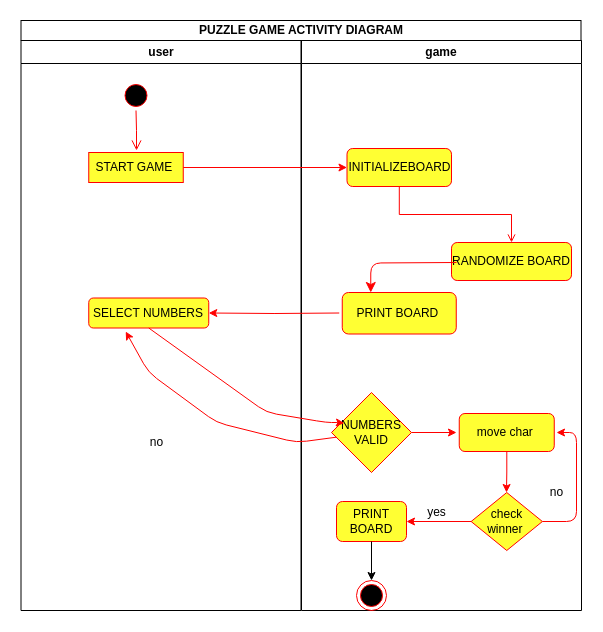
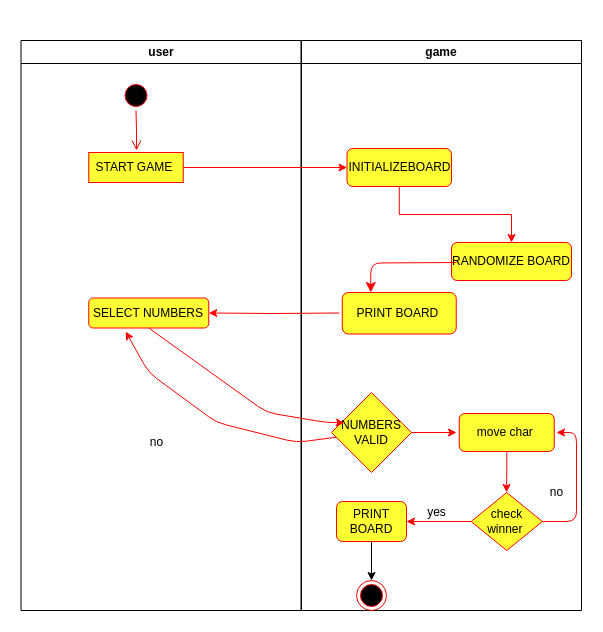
  <mxCell id="0" />
  <mxCell id="1" parent="0" />
  <mxCell id="2" value="user" style="swimlane;whiteSpace=wrap;" parent="1" vertex="1"><mxGeometry x="20.5" y="40" width="280" height="570" as="geometry" /></mxCell>
  <mxCell id="3" value="" style="ellipse;shape=startState;fillColor=#000000;strokeColor=#ff0000;" parent="2" vertex="1"><mxGeometry x="100" y="40" width="30" height="30" as="geometry" /></mxCell>
  <mxCell id="4" value="" style="edgeStyle=elbowEdgeStyle;elbow=horizontal;verticalAlign=bottom;endArrow=open;endSize=8;strokeColor=#FF0000;endFill=1;rounded=0" parent="2" source="3" edge="1"><mxGeometry x="100" y="40" as="geometry"><mxPoint x="115.5" y="110" as="targetPoint" /></mxGeometry></mxCell>
  <mxCell id="5" value="START GAME&amp;nbsp;" style="whiteSpace=wrap;html=1;strokeColor=#FF0000;fillColor=#FFFF33;rounded=0;" parent="2" vertex="1"><mxGeometry x="67.75" y="112" width="94.5" height="30" as="geometry" /></mxCell>
  <mxCell id="6" value="SELECT NUMBERS" style="whiteSpace=wrap;html=1;rounded=1;strokeColor=#FF0000;fillColor=#FFFF33;" parent="2" vertex="1"><mxGeometry x="67.75" y="257.5" width="120" height="30" as="geometry" /></mxCell>
  <mxCell id="7" value="game" style="swimlane;whiteSpace=wrap;" parent="1" vertex="1"><mxGeometry x="301" y="40" width="280" height="570" as="geometry" /></mxCell>
  <mxCell id="8" value="INITIALIZEBOARD" style="rounded=1;whiteSpace=wrap;html=1;strokeColor=#FF0000;fillColor=#FFFF33;" parent="7" vertex="1"><mxGeometry x="45.5" y="108" width="104.5" height="38" as="geometry" /></mxCell>
  <mxCell id="9" value="RANDOMIZE BOARD" style="whiteSpace=wrap;html=1;rounded=1;strokeColor=#FF0000;fillColor=#FFFF33;" parent="7" vertex="1"><mxGeometry x="150" y="202" width="120" height="38" as="geometry" /></mxCell>
- <mxCell id="10" value="" style="edgeStyle=orthogonalEdgeStyle;rounded=0;orthogonalLoop=1;jettySize=auto;html=1;strokeColor=#FF0000;endArrow=open;endFill=1;" parent="7" source="8" target="9" edge="1"><mxGeometry relative="1" as="geometry" /></mxCell>
+ <mxCell id="10" value="" style="edgeStyle=orthogonalEdgeStyle;rounded=0;orthogonalLoop=1;jettySize=auto;html=1;strokeColor=#FF0000;endArrow=classic;endFill=1;" parent="7" source="8" target="9" edge="1"><mxGeometry relative="1" as="geometry" /></mxCell>
  <mxCell id="11" value="NUMBERS VALID" style="rhombus;whiteSpace=wrap;html=1;strokeColor=#FF0000;fillColor=#FFFF33;" parent="7" vertex="1"><mxGeometry x="30" y="352" width="80" height="80" as="geometry" /></mxCell>
  <mxCell id="12" value="move char&amp;nbsp;" style="rounded=1;whiteSpace=wrap;html=1;strokeColor=#FF0000;fillColor=#FFFF33;" parent="7" vertex="1"><mxGeometry x="157.76" y="373" width="95" height="38" as="geometry" /></mxCell>
  <mxCell id="13" value="" style="endArrow=classic;html=1;exitX=1;exitY=0.5;exitDx=0;exitDy=0;strokeColor=#FF0000;" parent="7" source="11" edge="1"><mxGeometry width="50" height="50" relative="1" as="geometry"><mxPoint x="65" y="522" as="sourcePoint" /><mxPoint x="155" y="392" as="targetPoint" /></mxGeometry></mxCell>
  <mxCell id="14" value="" style="edgeStyle=orthogonalEdgeStyle;rounded=0;orthogonalLoop=1;jettySize=auto;html=1;strokeColor=#FF0000;" parent="7" source="12" edge="1"><mxGeometry relative="1" as="geometry"><mxPoint x="205" y="452" as="targetPoint" /></mxGeometry></mxCell>
  <mxCell id="15" value="check winner&amp;nbsp;" style="rhombus;whiteSpace=wrap;html=1;strokeColor=#FF0000;fillColor=#FFFF33;" parent="7" vertex="1"><mxGeometry x="169.63" y="452" width="71.25" height="58" as="geometry" /></mxCell>
  <mxCell id="16" value="" style="endArrow=classic;html=1;exitX=1;exitY=0.5;exitDx=0;exitDy=0;strokeColor=#FF0000;" parent="7" source="15" edge="1"><mxGeometry width="50" height="50" relative="1" as="geometry"><mxPoint x="235" y="492" as="sourcePoint" /><mxPoint x="255" y="392" as="targetPoint" /><Array as="points"><mxPoint x="275" y="481" /><mxPoint x="275" y="392" /></Array></mxGeometry></mxCell>
  <mxCell id="17" value="" style="ellipse;html=1;shape=endState;fillColor=#000000;strokeColor=#ff0000;" parent="7" vertex="1"><mxGeometry x="55" y="540" width="30" height="30" as="geometry" /></mxCell>
  <mxCell id="18" value="PRINT BOARD&amp;nbsp;" style="rounded=1;whiteSpace=wrap;html=1;strokeColor=#FF0000;fillColor=#FFFF33;" parent="7" vertex="1"><mxGeometry x="40.75" y="252" width="114" height="41.5" as="geometry" /></mxCell>
  <mxCell id="19" value="PRINT BOARD" style="rounded=1;whiteSpace=wrap;html=1;strokeColor=#FF0000;fillColor=#FFFF33;" parent="7" vertex="1"><mxGeometry x="35" y="461" width="70" height="40" as="geometry" /></mxCell>
  <mxCell id="20" value="" style="endArrow=classic;html=1;exitX=0;exitY=0.5;exitDx=0;exitDy=0;entryX=1;entryY=0.5;entryDx=0;entryDy=0;strokeColor=#FF0000;" parent="7" source="15" target="19" edge="1"><mxGeometry width="50" height="50" relative="1" as="geometry"><mxPoint x="85" y="512" as="sourcePoint" /><mxPoint x="135" y="462" as="targetPoint" /></mxGeometry></mxCell>
  <mxCell id="21" value="" style="endArrow=classic;html=1;entryX=0.5;entryY=0;entryDx=0;entryDy=0;exitX=0.5;exitY=1;exitDx=0;exitDy=0;" parent="7" source="19" target="17" edge="1"><mxGeometry width="50" height="50" relative="1" as="geometry"><mxPoint x="425" y="282" as="sourcePoint" /><mxPoint x="475" y="232" as="targetPoint" /></mxGeometry></mxCell>
- <mxCell id="22" value="&lt;b&gt;PUZZLE GAME ACTIVITY DIAGRAM&lt;/b&gt;" style="rounded=0;whiteSpace=wrap;html=1;" parent="1" vertex="1"><mxGeometry x="20.5" y="20" width="560" height="20" as="geometry" /></mxCell>
  <mxCell id="23" value="" style="endArrow=classic;html=1;exitX=1;exitY=0.5;exitDx=0;exitDy=0;entryX=0;entryY=0.5;entryDx=0;entryDy=0;strokeColor=#FF0000;endFill=1;" parent="1" source="5" target="8" edge="1"><mxGeometry width="50" height="50" relative="1" as="geometry"><mxPoint x="226" y="192" as="sourcePoint" /><mxPoint x="276" y="142" as="targetPoint" /></mxGeometry></mxCell>
  <mxCell id="24" value="" style="edgeStyle=orthogonalEdgeStyle;rounded=0;orthogonalLoop=1;jettySize=auto;html=1;strokeColor=#FF0000;endArrow=classic;endFill=1;" parent="1" target="6" edge="1"><mxGeometry relative="1" as="geometry"><mxPoint x="338.75" y="312.5" as="sourcePoint" /></mxGeometry></mxCell>
  <mxCell id="25" value="" style="endArrow=classic;html=1;entryX=0.308;entryY=1.117;entryDx=0;entryDy=0;entryPerimeter=0;strokeColor=#FF0000;endFill=1;" parent="1" source="11" target="6" edge="1"><mxGeometry width="50" height="50" relative="1" as="geometry"><mxPoint x="206" y="492" as="sourcePoint" /><mxPoint x="166" y="435" as="targetPoint" /><Array as="points"><mxPoint x="296" y="442" /><mxPoint x="216" y="422" /><mxPoint x="148" y="372" /></Array></mxGeometry></mxCell>
  <mxCell id="26" value="no" style="text;html=1;align=center;verticalAlign=middle;resizable=0;points=[];autosize=1;" parent="1" vertex="1"><mxGeometry x="141" y="432" width="30" height="20" as="geometry" /></mxCell>
  <mxCell id="27" value="yes" style="text;html=1;align=center;verticalAlign=middle;resizable=0;points=[];autosize=1;" parent="1" vertex="1"><mxGeometry x="421" y="502" width="30" height="20" as="geometry" /></mxCell>
  <mxCell id="28" value="no" style="text;html=1;align=center;verticalAlign=middle;resizable=0;points=[];autosize=1;" parent="1" vertex="1"><mxGeometry x="541" y="482" width="30" height="20" as="geometry" /></mxCell>
  <mxCell id="29" value="" style="edgeStyle=orthogonalEdgeStyle;html=1;verticalAlign=bottom;endArrow=classic;endSize=8;strokeColor=#ff0000;entryX=0.25;entryY=0;entryDx=0;entryDy=0;endFill=1;" parent="1" target="18" edge="1"><mxGeometry relative="1" as="geometry"><mxPoint x="-84" y="502" as="targetPoint" /><mxPoint x="456" y="262" as="sourcePoint" /></mxGeometry></mxCell>
  <mxCell id="30" value="" style="endArrow=classic;html=1;exitX=0.5;exitY=1;exitDx=0;exitDy=0;strokeColor=#FF0000;endFill=1;entryX=0.161;entryY=0.382;entryDx=0;entryDy=0;entryPerimeter=0;" parent="1" source="6" target="11" edge="1"><mxGeometry width="50" height="50" relative="1" as="geometry"><mxPoint x="146" y="472" as="sourcePoint" /><mxPoint x="326" y="422" as="targetPoint" /><Array as="points"><mxPoint x="266" y="412" /><mxPoint x="326" y="422" /><mxPoint x="336" y="422" /></Array></mxGeometry></mxCell>
